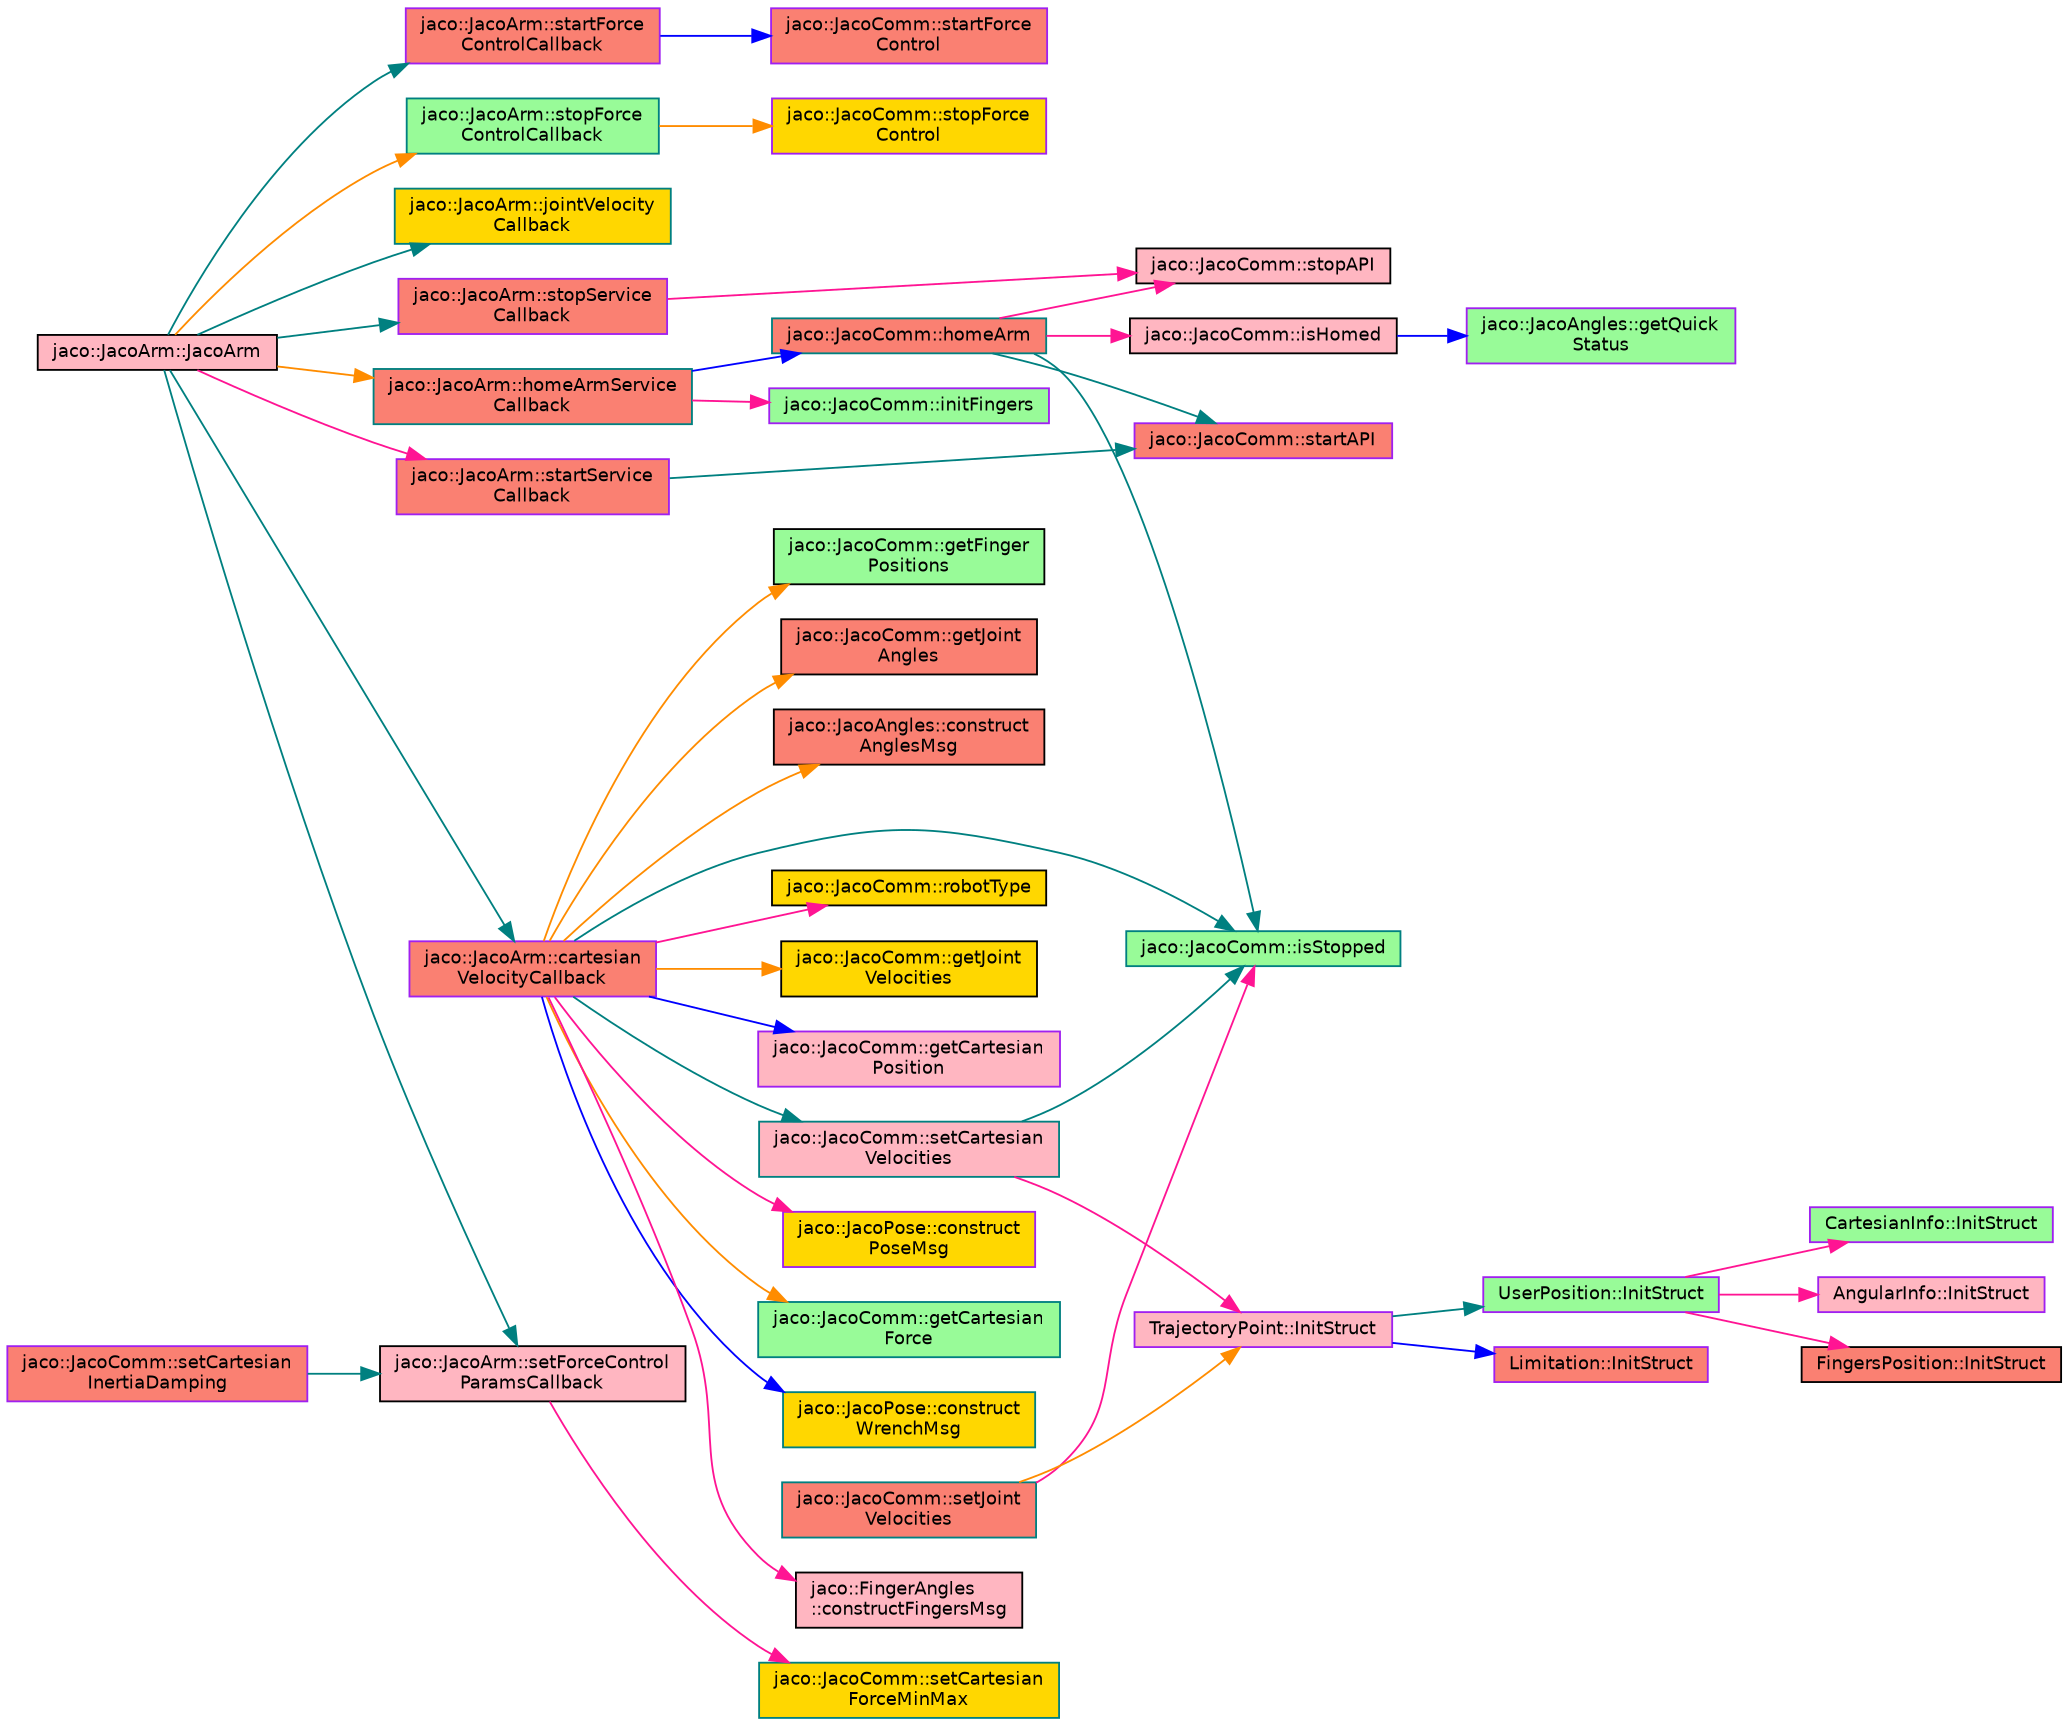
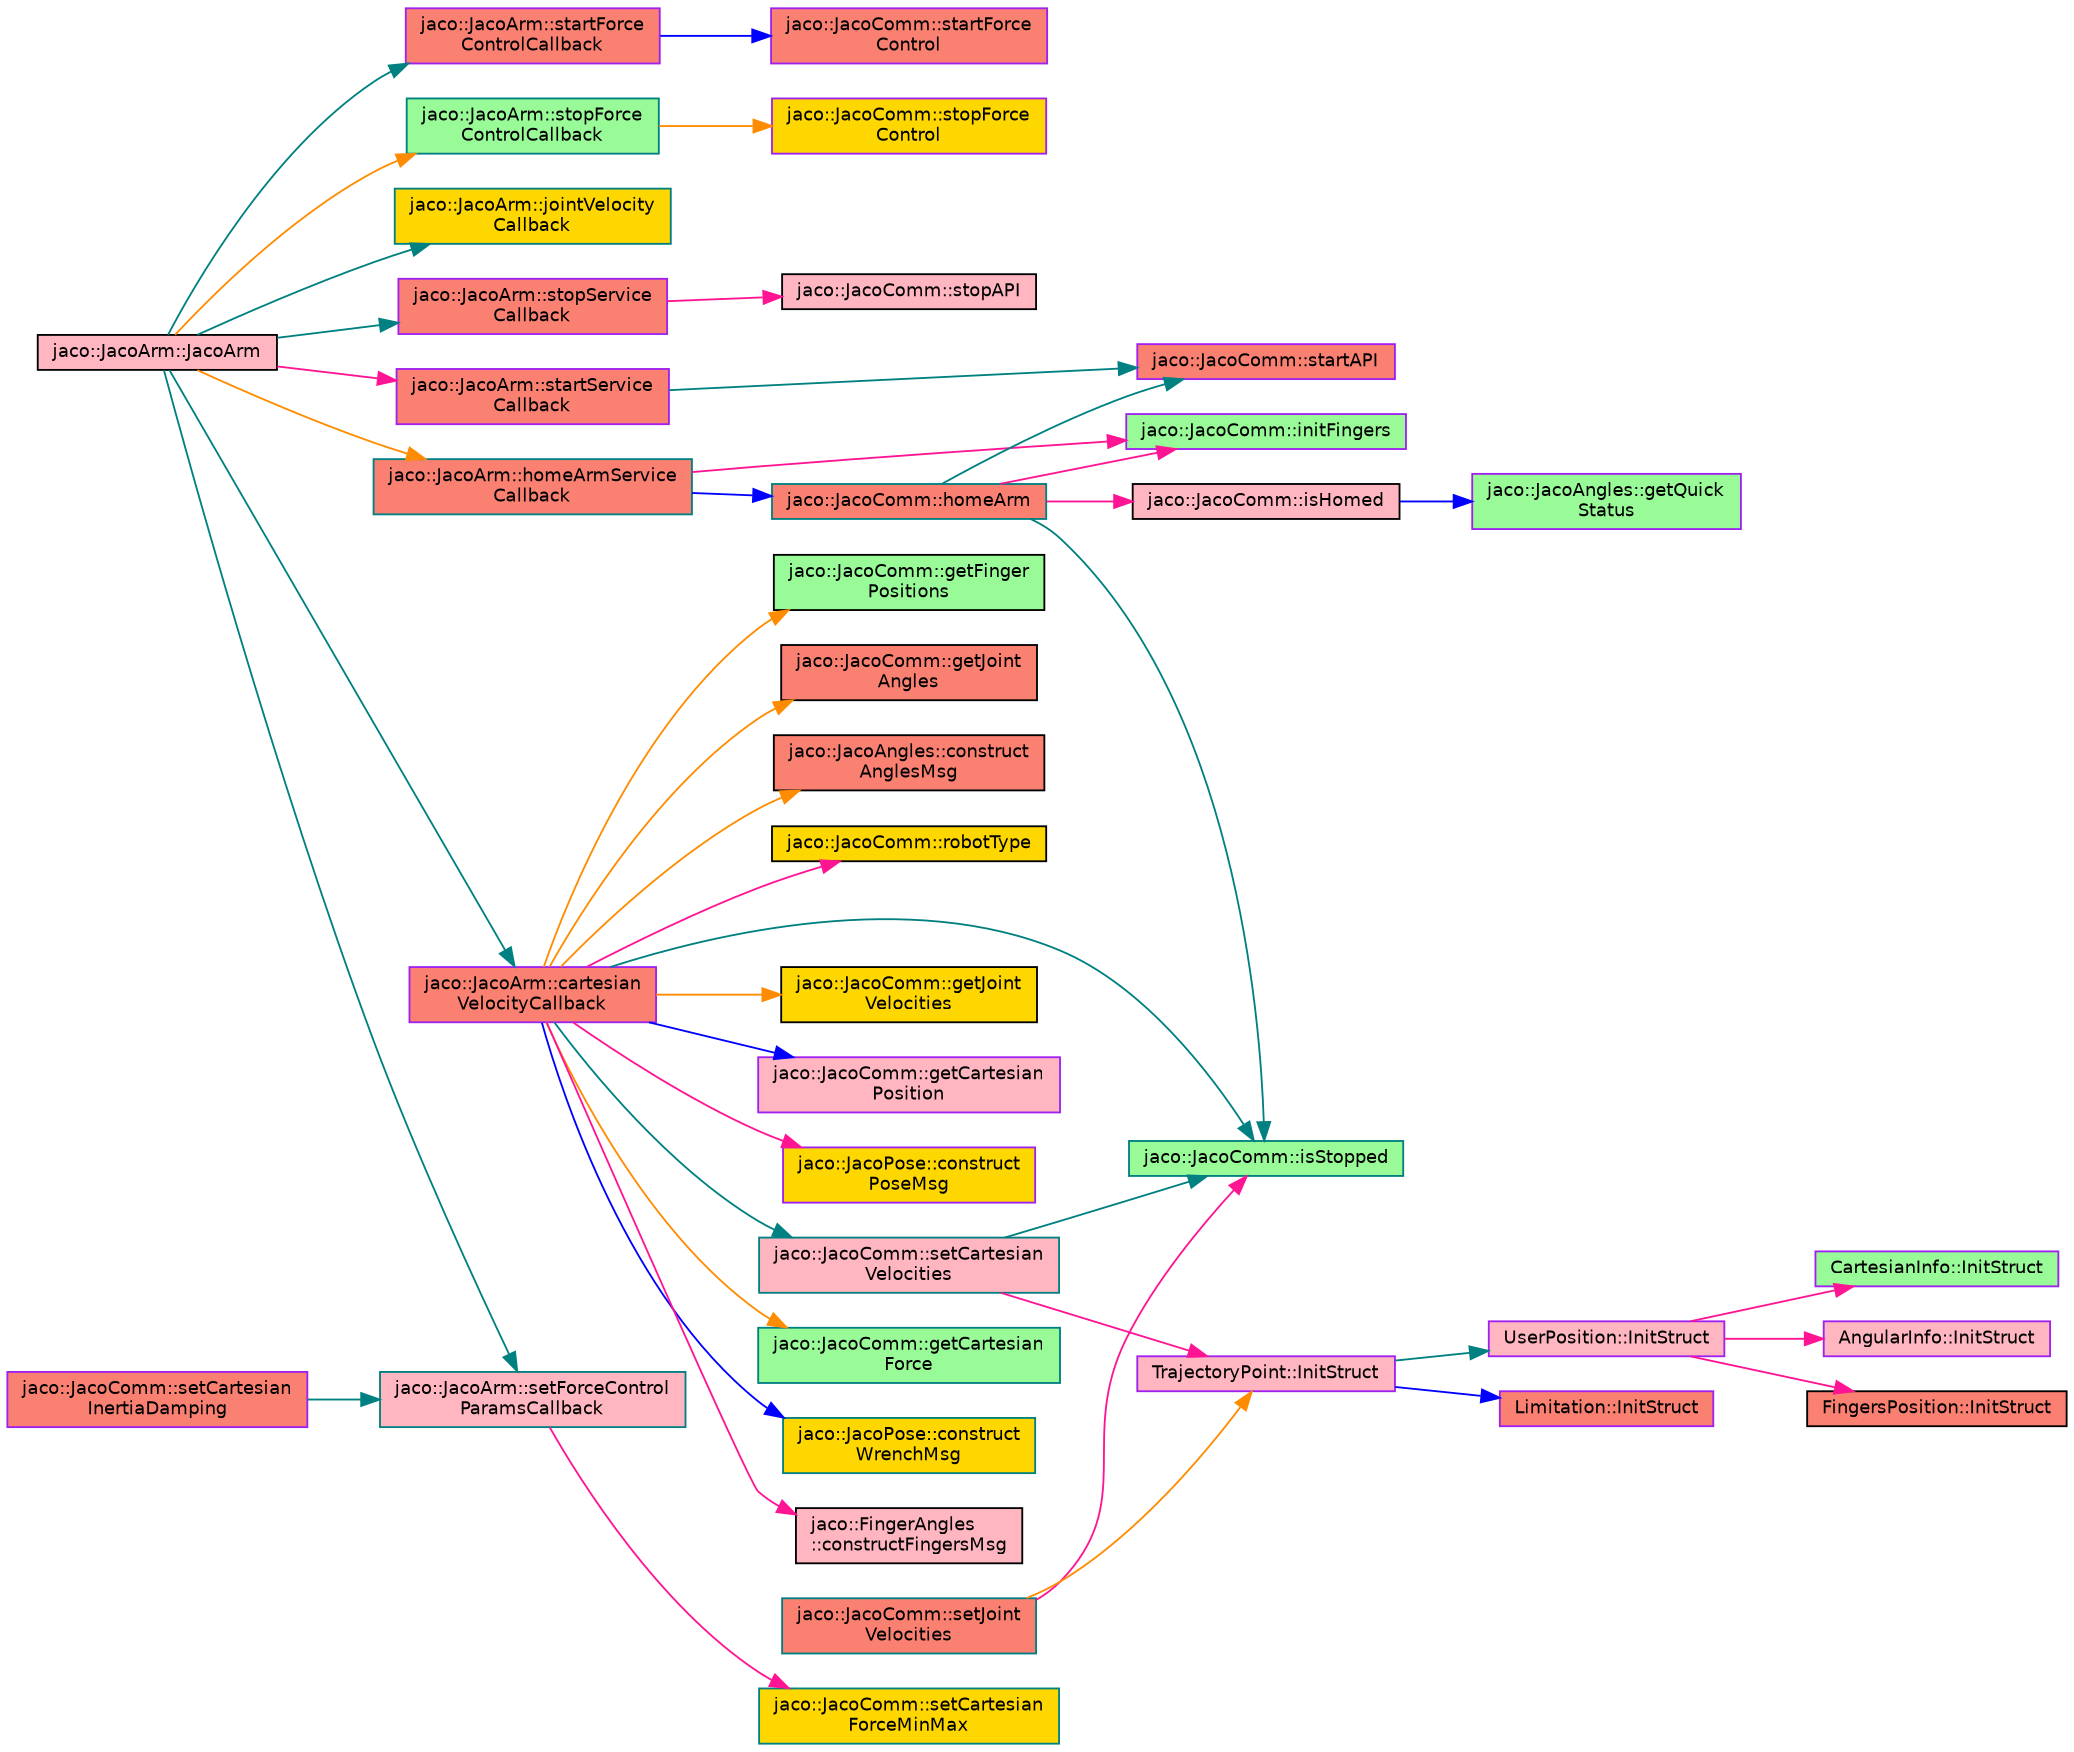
  digraph {
    rankdir=LR
    node [color=purple fillcolor=salmon fontname=Helvetica fontsize=10 shape=record style=filled]
    edge [color=deeppink fontname=Helvetica fontsize=10 labelfontname=Helvetica labelfontsize=10 style=solid]
    n1 [color=black fillcolor=lightpink fontcolor=black height=0.2 label="jaco::JacoArm::JacoArm" width=0.4]
    n2 [height=0.2 label="jaco::JacoArm::stopService\lCallback" width=0.4]
    n3 [height=0.2 label="jaco::JacoArm::startService\lCallback" width=0.4]
    n4 [color=teal height=0.2 label="jaco::JacoArm::homeArmService\lCallback" width=0.4]
-   n5 [color=black fillcolor=lightpink height=0.2 label="jaco::JacoArm::setForceControl\lParamsCallback" width=0.4]
+   n5 [color=teal fillcolor=lightpink height=0.2 label="jaco::JacoArm::setForceControl\lParamsCallback" width=0.4]
    n6 [height=0.2 label="jaco::JacoArm::startForce\lControlCallback" width=0.4]
    n7 [color=teal fillcolor=palegreen height=0.2 label="jaco::JacoArm::stopForce\lControlCallback" width=0.4]
    n8 [color=teal fillcolor=gold height=0.2 label="jaco::JacoArm::jointVelocity\lCallback" width=0.4]
    n9 [height=0.2 label="jaco::JacoArm::cartesian\lVelocityCallback" width=0.4]
    n10 [color=black fillcolor=lightpink height=0.2 label="jaco::JacoComm::stopAPI" width=0.4]
    n11 [height=0.2 label="jaco::JacoComm::startAPI" width=0.4]
    n12 [color=teal height=0.2 label="jaco::JacoComm::homeArm" width=0.4]
    n13 [fillcolor=palegreen height=0.2 label="jaco::JacoComm::initFingers" width=0.4]
    n14 [color=teal fillcolor=gold height=0.2 label="jaco::JacoComm::setCartesian\lForceMinMax" width=0.4]
    n15 [height=0.2 label="jaco::JacoComm::startForce\lControl" width=0.4]
    n16 [fillcolor=gold height=0.2 label="jaco::JacoComm::stopForce\lControl" width=0.4]
    n17 [color=teal fillcolor=palegreen height=0.2 label="jaco::JacoComm::isStopped" width=0.4]
    n18 [color=teal fillcolor=lightpink height=0.2 label="jaco::JacoComm::setCartesian\lVelocities" width=0.4]
    n19 [color=black fillcolor=palegreen height=0.2 label="jaco::JacoComm::getFinger\lPositions" width=0.4]
    n20 [color=black height=0.2 label="jaco::JacoComm::getJoint\lAngles" width=0.4]
    n21 [color=black height=0.2 label="jaco::JacoAngles::construct\lAnglesMsg" width=0.4]
    n22 [color=black fillcolor=gold height=0.2 label="jaco::JacoComm::robotType" width=0.4]
    n23 [color=black fillcolor=gold height=0.2 label="jaco::JacoComm::getJoint\lVelocities" width=0.4]
    n24 [fillcolor=lightpink height=0.2 label="jaco::JacoComm::getCartesian\lPosition" width=0.4]
    n25 [fillcolor=gold height=0.2 label="jaco::JacoPose::construct\lPoseMsg" width=0.4]
    n26 [color=teal fillcolor=palegreen height=0.2 label="jaco::JacoComm::getCartesian\lForce" width=0.4]
    n27 [color=teal fillcolor=gold height=0.2 label="jaco::JacoPose::construct\lWrenchMsg" width=0.4]
    n28 [color=black fillcolor=lightpink height=0.2 label="jaco::FingerAngles\l::constructFingersMsg" width=0.4]
    n29 [color=black fillcolor=lightpink height=0.2 label="jaco::JacoComm::isHomed" width=0.4]
    n30 [fillcolor=palegreen height=0.2 label="jaco::JacoAngles::getQuick\lStatus" width=0.4]
    n31 [height=0.2 label="jaco::JacoComm::setCartesian\lInertiaDamping" width=0.4]
    n32 [fillcolor=lightpink height=0.2 label="TrajectoryPoint::InitStruct" width=0.4]
    n33 [color=teal height=0.2 label="jaco::JacoComm::setJoint\lVelocities" width=0.4]
-   n34 [fillcolor=palegreen height=0.2 label="UserPosition::InitStruct" width=0.4]
+   n34 [fillcolor=lightpink height=0.2 label="UserPosition::InitStruct" width=0.4]
    n35 [height=0.2 label="Limitation::InitStruct" width=0.4]
    n36 [fillcolor=palegreen height=0.2 label="CartesianInfo::InitStruct" width=0.4]
    n37 [fillcolor=lightpink height=0.2 label="AngularInfo::InitStruct" width=0.4]
    n38 [color=black height=0.2 label="FingersPosition::InitStruct" width=0.4]
    n1 -> n2 [color=teal]
    n1 -> n3
    n1 -> n4 [color=darkorange]
    n1 -> n5 [color=teal]
    n1 -> n6 [color=teal]
    n1 -> n7 [color=darkorange]
    n1 -> n8 [color=teal]
    n1 -> n9 [color=teal]
    n2 -> n10
    n3 -> n11 [color=teal]
    n4 -> n12 [color=blue]
    n4 -> n13
    n5 -> n14
    n6 -> n15 [color=blue]
    n7 -> n16 [color=darkorange]
    n9 -> n17 [color=teal]
    n9 -> n18 [color=teal]
    n9 -> n19 [color=darkorange]
    n9 -> n20 [color=darkorange]
    n9 -> n21 [color=darkorange]
    n9 -> n22
    n9 -> n23 [color=darkorange]
    n9 -> n24 [color=blue]
    n9 -> n25
    n9 -> n26 [color=darkorange]
    n9 -> n27 [color=blue]
    n9 -> n28
-   n12 -> n10
+   n12 -> n13
    n12 -> n11 [color=teal]
    n12 -> n17 [color=teal]
    n12 -> n29
    n18 -> n17 [color=teal]
    n18 -> n32
    n29 -> n30 [color=blue]
    n31 -> n5 [color=teal]
    n32 -> n34 [color=teal]
    n32 -> n35 [color=blue]
    n33 -> n17
    n33 -> n32 [color=darkorange]
    n34 -> n36
    n34 -> n37
    n34 -> n38
  }
